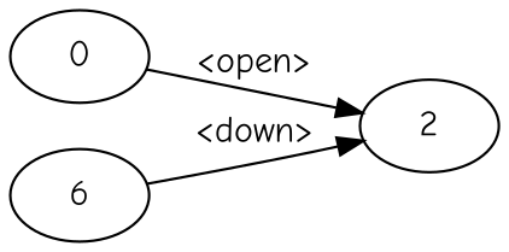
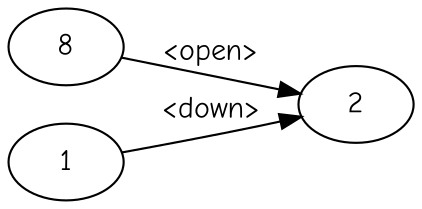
  digraph {
    fontname="Comic Neue"
    rankdir=LR
    node [fontname="Comic Neue" shape=ellipse]
    edge [fontname="Comic Neue"]
-   n1 [label=0]
+   n1 [label=8]
    n2 [label=2]
-   n3 [label=6]
+   n3 [label=1]
    n1 -> n2 [label="<open>"]
    n3 -> n2 [label="<down>"]
  }
